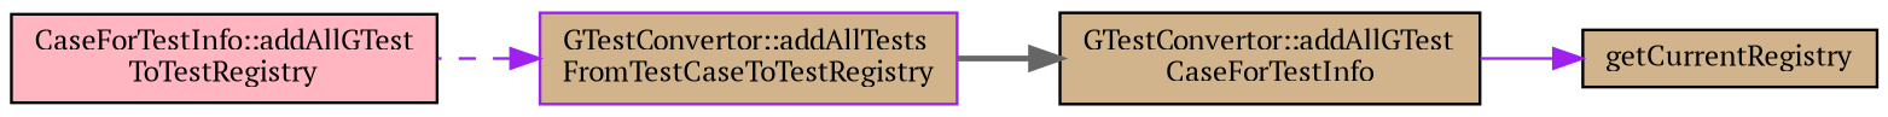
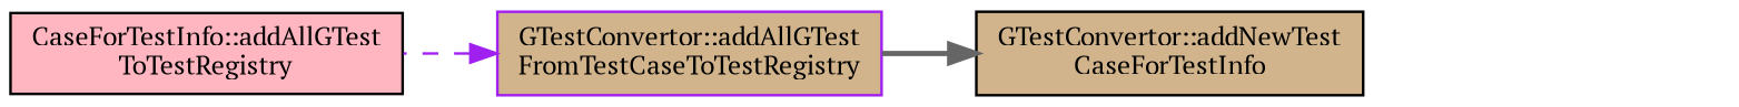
  digraph {
    fontname="PT Serif"
    rankdir=RL
    node [color=black fillcolor=tan fontname="PT Serif" fontsize=10 shape=record style=filled]
    edge [color=purple dir=back fontname="PT Serif" fontsize=10 labelfontname=Helvetica labelfontsize=10]
-   n1 [fontcolor=black height=0.2 label=getCurrentRegistry width=0.4]
-   n2 [height=0.2 label="GTestConvertor::addAllGTest\lCaseForTestInfo" width=0.4]
-   n3 [color=purple height=0.2 label="GTestConvertor::addAllTests\lFromTestCaseToTestRegistry" width=0.4]
+   n2 [height=0.2 label="GTestConvertor::addNewTest\lCaseForTestInfo" width=0.4]
+   n3 [color=purple height=0.2 label="GTestConvertor::addAllGTest\lFromTestCaseToTestRegistry" width=0.4]
    n4 [fillcolor=lightpink height=0.2 label="CaseForTestInfo::addAllGTest\lToTestRegistry" width=0.4]
-   n1 -> n2 [style=solid]
    n2 -> n3 [color=gray40 style=bold]
    n3 -> n4 [style=dashed]
  }
